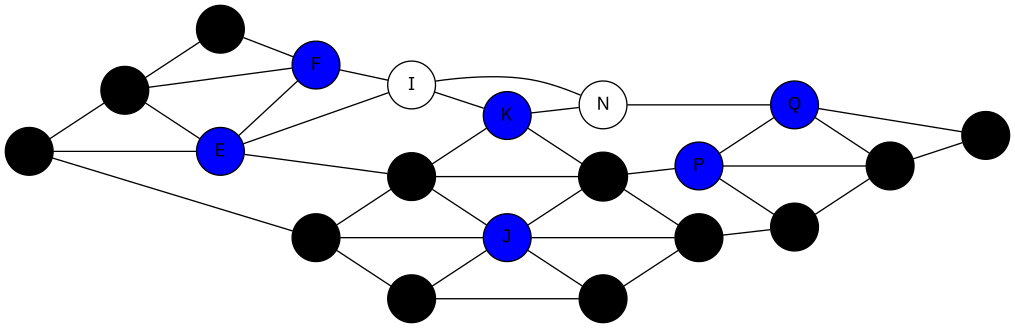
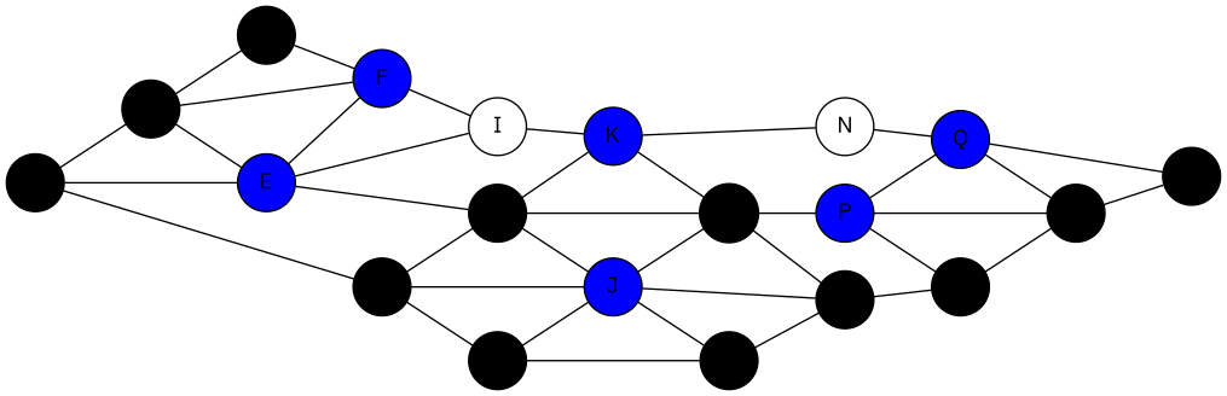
  graph {
    rankdir=LR
    fontname="IBM Plex Sans"
    node [color=black shape=circle style=filled fontname="IBM Plex Sans"]
    edge [fontname="IBM Plex Sans"]
    A
    B
    D
    E [fillcolor=blue]
    C
    F [fillcolor=blue]
    G
    H
    J [fillcolor=blue]
    I [style=solid]
    L
    K [fillcolor=blue]
    M
    O
    N [style=solid]
    P [fillcolor=blue]
    Q [fillcolor=blue]
    R
    S
    T
    A -- B
    A -- D
    A -- E
    B -- E
    B -- C
    B -- F
    D -- G
    D -- H
    D -- J
    E -- F
    E -- H
    E -- I
    C -- F
    F -- I
    G -- J
    G -- L
    H -- J
    H -- K
    H -- M
    J -- L
    J -- M
    J -- O
    I -- K
-   I -- N
    L -- O
    K -- M
    K -- N
    M -- O
    M -- P
    O -- R
    N -- Q
    P -- Q
    P -- R
    P -- S
    Q -- S
    Q -- T
    R -- S
    S -- T
  }
